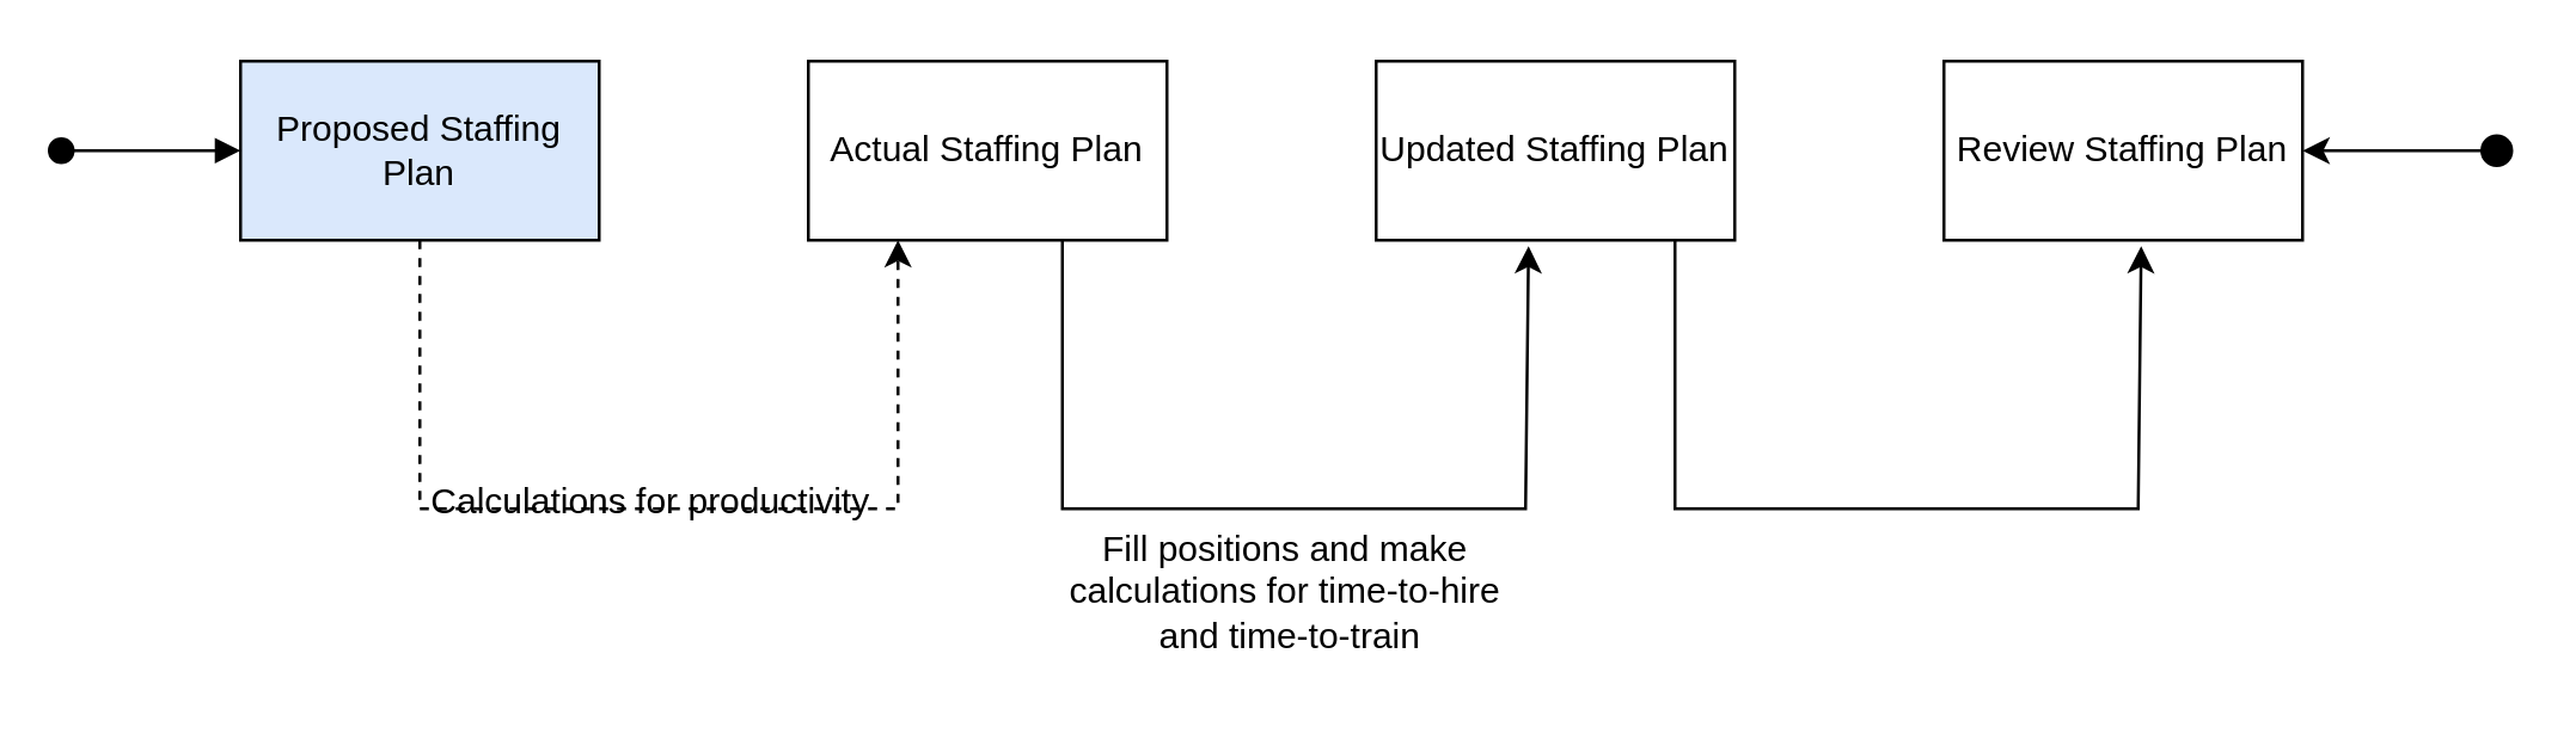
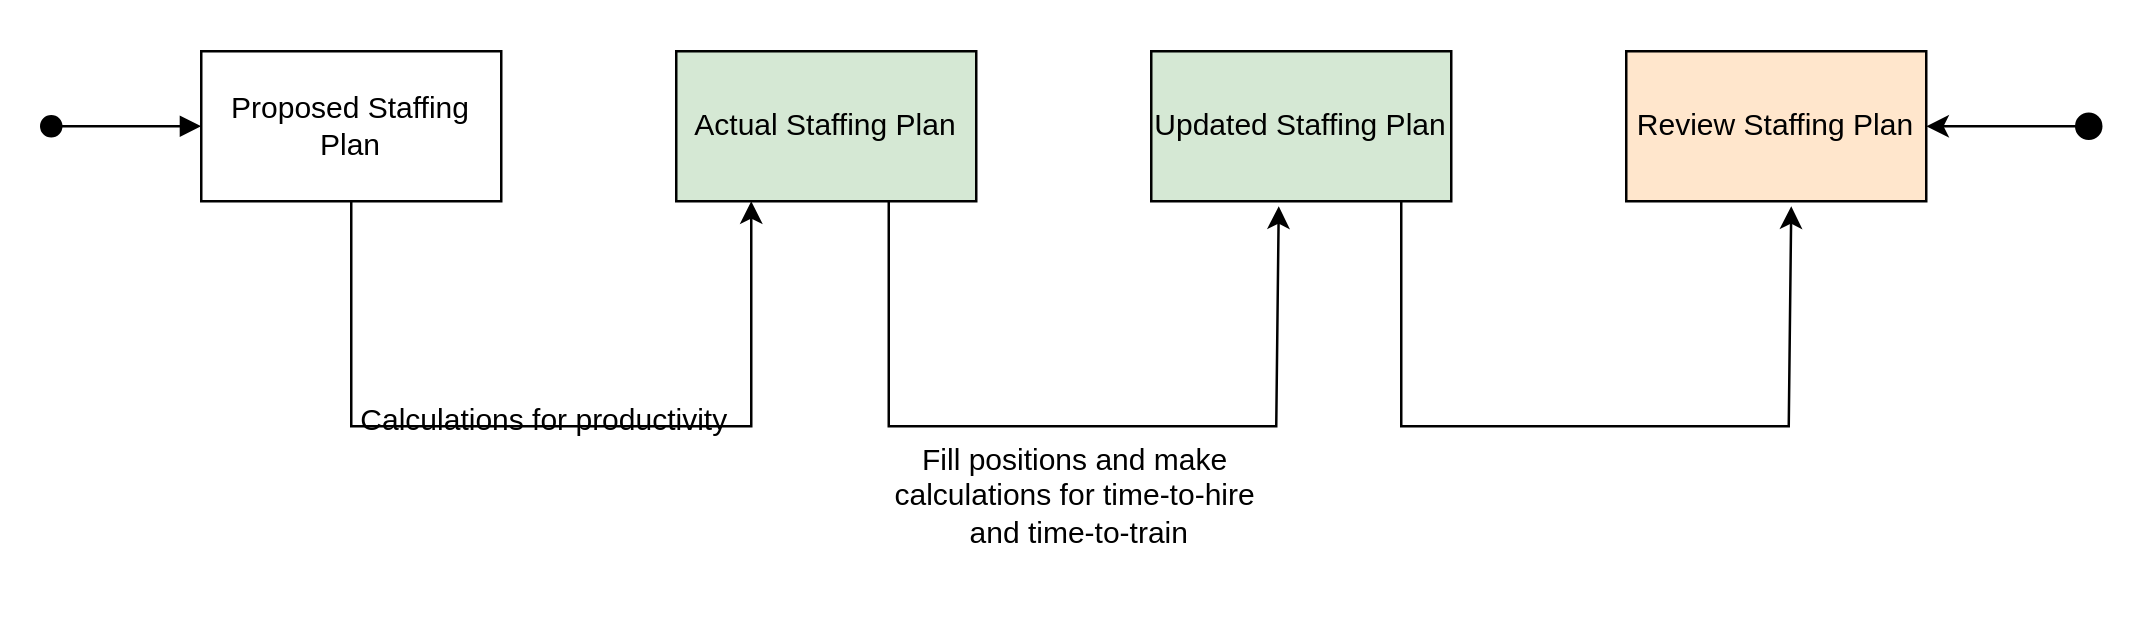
  <mxCell id="0" />
  <mxCell id="1" parent="0" />
  <mxCell id="2" value="" style="html=1;verticalAlign=bottom;startArrow=oval;endArrow=block;startSize=8;edgeStyle=elbowEdgeStyle;elbow=vertical;curved=0;rounded=0;" parent="1" edge="1"><mxGeometry relative="1" as="geometry"><mxPoint x="20" y="50" as="sourcePoint" /><mxPoint x="80" y="50" as="targetPoint" /></mxGeometry></mxCell>
- <mxCell id="3" value="Proposed Staffing Plan" style="rounded=0;whiteSpace=wrap;html=1;fillColor=#dae8fc;" vertex="1" parent="1"><mxGeometry x="80" y="20" width="120" height="60" as="geometry" /></mxCell>
- <mxCell id="4" value="Actual Staffing Plan" style="rounded=0;whiteSpace=wrap;html=1;" vertex="1" parent="1"><mxGeometry x="270" y="20" width="120" height="60" as="geometry" /></mxCell>
- <mxCell id="5" value="Updated Staffing Plan" style="rounded=0;whiteSpace=wrap;html=1;" vertex="1" parent="1"><mxGeometry x="460" y="20" width="120" height="60" as="geometry" /></mxCell>
- <mxCell id="6" value="Review Staffing Plan" style="rounded=0;whiteSpace=wrap;html=1;" vertex="1" parent="1"><mxGeometry x="650" y="20" width="120" height="60" as="geometry" /></mxCell>
- <mxCell id="7" value="" style="endArrow=classic;html=1;rounded=0;exitX=0.5;exitY=1;exitDx=0;exitDy=0;entryX=0.25;entryY=1;entryDx=0;entryDy=0;dashed=1;" edge="1" parent="1" source="3" target="4"><mxGeometry width="50" height="50" relative="1" as="geometry"><mxPoint x="150" y="170" as="sourcePoint" /><mxPoint x="370" y="170" as="targetPoint" /><Array as="points"><mxPoint x="140" y="170" /><mxPoint x="300" y="170" /><mxPoint x="300" y="130" /></Array></mxGeometry></mxCell>
+ <mxCell id="3" value="Proposed Staffing Plan" style="rounded=0;whiteSpace=wrap;html=1;" vertex="1" parent="1"><mxGeometry x="80" y="20" width="120" height="60" as="geometry" /></mxCell>
+ <mxCell id="4" value="Actual Staffing Plan" style="rounded=0;whiteSpace=wrap;html=1;fillColor=#d5e8d4;" vertex="1" parent="1"><mxGeometry x="270" y="20" width="120" height="60" as="geometry" /></mxCell>
+ <mxCell id="5" value="Updated Staffing Plan" style="rounded=0;whiteSpace=wrap;html=1;fillColor=#d5e8d4;" vertex="1" parent="1"><mxGeometry x="460" y="20" width="120" height="60" as="geometry" /></mxCell>
+ <mxCell id="6" value="Review Staffing Plan" style="rounded=0;whiteSpace=wrap;html=1;fillColor=#ffe6cc;" vertex="1" parent="1"><mxGeometry x="650" y="20" width="120" height="60" as="geometry" /></mxCell>
+ <mxCell id="7" value="" style="endArrow=classic;html=1;rounded=0;exitX=0.5;exitY=1;exitDx=0;exitDy=0;entryX=0.25;entryY=1;entryDx=0;entryDy=0;" edge="1" parent="1" source="3" target="4"><mxGeometry width="50" height="50" relative="1" as="geometry"><mxPoint x="150" y="170" as="sourcePoint" /><mxPoint x="370" y="170" as="targetPoint" /><Array as="points"><mxPoint x="140" y="170" /><mxPoint x="300" y="170" /><mxPoint x="300" y="130" /></Array></mxGeometry></mxCell>
  <mxCell id="8" value="Calculations for productivity" style="text;html=1;align=center;verticalAlign=middle;resizable=0;points=[];autosize=1;strokeColor=none;fillColor=none;" vertex="1" parent="1"><mxGeometry x="132" y="153" width="170" height="30" as="geometry" /></mxCell>
  <mxCell id="9" value="" style="endArrow=classic;html=1;rounded=0;exitX=0.5;exitY=1;exitDx=0;exitDy=0;entryX=0.425;entryY=1.033;entryDx=0;entryDy=0;entryPerimeter=0;" edge="1" parent="1" target="5"><mxGeometry width="50" height="50" relative="1" as="geometry"><mxPoint x="355" y="80" as="sourcePoint" /><mxPoint x="515" y="80" as="targetPoint" /><Array as="points"><mxPoint x="355" y="170" /><mxPoint x="510" y="170" /></Array></mxGeometry></mxCell>
  <mxCell id="10" value="Fill positions and make&amp;nbsp;&lt;div&gt;&lt;span style=&quot;background-color: initial;&quot;&gt;calculations&amp;nbsp;&lt;/span&gt;&lt;span style=&quot;background-color: initial;&quot;&gt;for time-to-hire&amp;nbsp;&lt;/span&gt;&lt;/div&gt;&lt;div&gt;&lt;span style=&quot;background-color: initial;&quot;&gt;and time-to-train&lt;/span&gt;&lt;/div&gt;" style="text;html=1;align=center;verticalAlign=middle;resizable=0;points=[];autosize=1;strokeColor=none;fillColor=none;" vertex="1" parent="1"><mxGeometry x="346" y="168" width="170" height="60" as="geometry" /></mxCell>
  <mxCell id="11" value="" style="endArrow=classic;html=1;rounded=0;exitX=0.5;exitY=1;exitDx=0;exitDy=0;entryX=0.425;entryY=1.033;entryDx=0;entryDy=0;entryPerimeter=0;" edge="1" parent="1"><mxGeometry width="50" height="50" relative="1" as="geometry"><mxPoint x="560" y="80" as="sourcePoint" /><mxPoint x="716" y="82" as="targetPoint" /><Array as="points"><mxPoint x="560" y="170" /><mxPoint x="715" y="170" /></Array></mxGeometry></mxCell>
  <mxCell id="12" value="" style="ellipse;whiteSpace=wrap;html=1;aspect=fixed;strokeColor=#000000;fillColor=#000000;" vertex="1" parent="1"><mxGeometry x="830" y="45" width="10" height="10" as="geometry" /></mxCell>
  <mxCell id="13" value="" style="endArrow=classic;html=1;rounded=0;exitX=0;exitY=0.5;exitDx=0;exitDy=0;entryX=1;entryY=0.5;entryDx=0;entryDy=0;" edge="1" parent="1" source="12" target="6"><mxGeometry width="50" height="50" relative="1" as="geometry"><mxPoint x="650" y="210" as="sourcePoint" /><mxPoint x="700" y="160" as="targetPoint" /></mxGeometry></mxCell>
